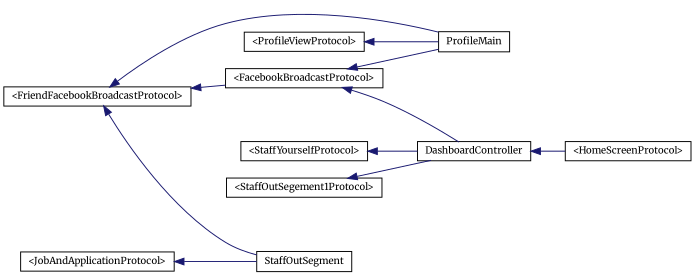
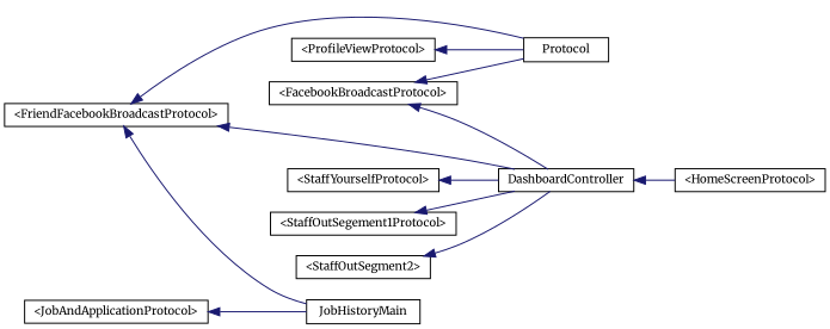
  digraph {
    fontname=Merriweather
    rankdir=LR
    node [color=black fillcolor=white fontname=Merriweather fontsize=10 shape=record style=filled]
    edge [color=midnightblue dir=back fontname=Merriweather fontsize=10 labelfontname=Helvetica labelfontsize=10 style=solid]
    n1 [height=0.2 label="\<FacebookBroadcastProtocol\>" width=0.4]
    n2 [height=0.2 label=DashboardController width=0.4]
-   n3 [height=0.2 label=ProfileMain width=0.4]
+   n3 [height=0.2 label=Protocol width=0.4]
    n4 [height=0.2 label="\<HomeScreenProtocol\>" width=0.4]
-   n5 [height=0.2 label=StaffOutSegment width=0.4]
+   n5 [height=0.2 label=JobHistoryMain width=0.4]
    n6 [height=0.2 label="\<FriendFacebookBroadcastProtocol\>" width=0.4]
    n7 [height=0.2 label="\<JobAndApplicationProtocol\>" width=0.4]
    n8 [height=0.2 label="\<ProfileViewProtocol\>" width=0.4]
    n9 [height=0.2 label="\<StaffOutSegement1Protocol\>" width=0.4]
+   n10 [height=0.2 label="\<StaffOutSegment2\>" width=0.4]
    n11 [height=0.2 label="\<StaffYourselfProtocol\>" width=0.4]
    n1 -> n2
    n1 -> n3
    n2 -> n4
-   n6 -> n1
+   n6 -> n2
    n6 -> n3
    n6 -> n5
    n7 -> n5
    n8 -> n3
    n9 -> n2
+   n10 -> n2
    n11 -> n2
  }
